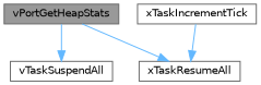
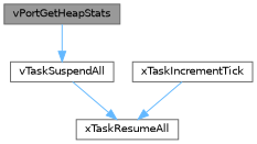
  digraph {
    fontname="DejaVu Sans"
    rankdir=TB
    node [color=grey40 fillcolor=white fontname="DejaVu Sans" fontsize=10 shape=box style=filled]
    edge [color=steelblue1 fontname="DejaVu Sans" fontsize=10 labelfontname=Helvetica labelfontsize=10 style=solid]
    n1 [color=gray40 fillcolor=grey60 fontcolor=black height=0.2 label=vPortGetHeapStats width=0.4]
    n2 [height=0.2 label=vTaskSuspendAll width=0.4]
    n3 [height=0.2 label=xTaskResumeAll width=0.4]
    n4 [height=0.2 label=xTaskIncrementTick width=0.4]
    n1 -> n2
-   n1 -> n3
+   n2 -> n3
    n4 -> n3
  }
